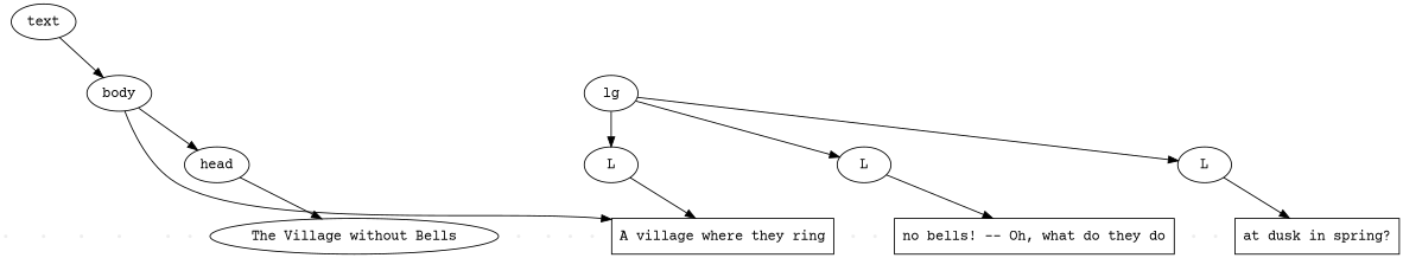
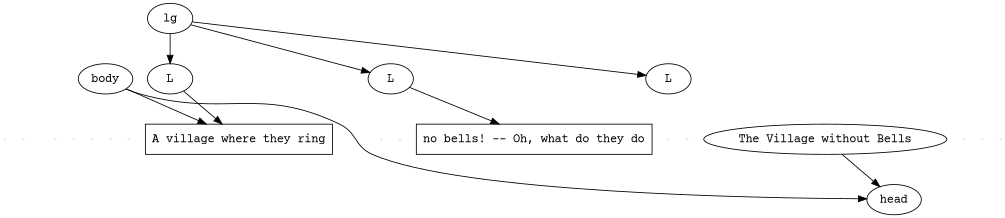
  digraph {
    fontname="Courier Prime"
    node [color=transparent fillcolor="#EEEEEE" fontname="Courier Prime" ordering=out shape=point style=filled]
    edge [arrowhead=none color=red fontname="Courier Prime" style=invis]
    n1 [label="t\n("]
    n2 [label="b\n("]
    n3 [label="h\n("]
    n4 [label="h\n)"]
    n5 [label="lg\n("]
    n6 [label="l\n("]
    n7 [label="l\n)"]
    n8 [label="l\n("]
    n9 [label="l\n)"]
    n10 [label="l\n("]
    n11 [label="l\n)"]
    n12 [label="lg\n)"]
    n13 [label="b\n)"]
    n14 [label="t\nend"]
    n15 [color=black label="The Village without Bells" shape=ellipse style=solid]
    n16 [color=black label="A village where they ring" shape=box style=solid]
    n17 [color=black label="no bells! -- Oh, what do they do" shape=box style=solid]
-   n18 [color=black label="at dusk in spring?" shape=box style=solid]
-   text [color=black fontcolor=black shape=oval fillcolor="" style=""]
    body [color=black fontcolor=black shape=oval fillcolor="" style=""]
    head [color=black fontcolor=black shape=oval fillcolor="" style=""]
    lg [color=black fontcolor=black shape=oval fillcolor="" style=""]
    n23 [color=black fontcolor=black label=L shape=oval fillcolor="" style=""]
    n24 [color=black fontcolor=black label=L shape=oval fillcolor="" style=""]
    n25 [color=black fontcolor=black label=L shape=oval fillcolor="" style=""]
    subgraph sub_1 {
      rank=same
      n1
      n2
      n3
      n4
      n5
      n6
      n7
      n8
      n9
      n10
      n11
      n12
      n13
      n14
      n15
      n16
      n17
-     n18
    }
-   text -> n1
-   text -> n14
-   text -> body [color=black arrowhead="" style=""]
    body -> n2
    body -> n13
    body -> n16 [color=black arrowhead="" style=""]
    body -> head [color=black arrowhead="" style=""]
    head -> n3
    head -> n4
-   head -> n15 [color=black arrowhead="" style=""]
+   n15 -> head [color=black arrowhead="" style=""]
    lg -> n5
    lg -> n12
    lg -> n23 [color=black arrowhead="" style=""]
    lg -> n24 [color=black arrowhead="" style=""]
    lg -> n25 [color=black arrowhead="" style=""]
    n23 -> n6
    n23 -> n7
    n23 -> n16 [color=black arrowhead="" style=""]
    n24 -> n8
    n24 -> n9
    n24 -> n17 [color=black arrowhead="" style=""]
    n25 -> n10
    n25 -> n11
-   n25 -> n18 [color=black arrowhead="" style=""]
  }
